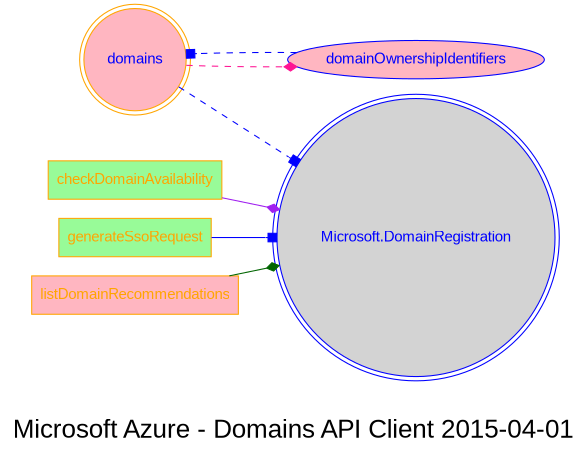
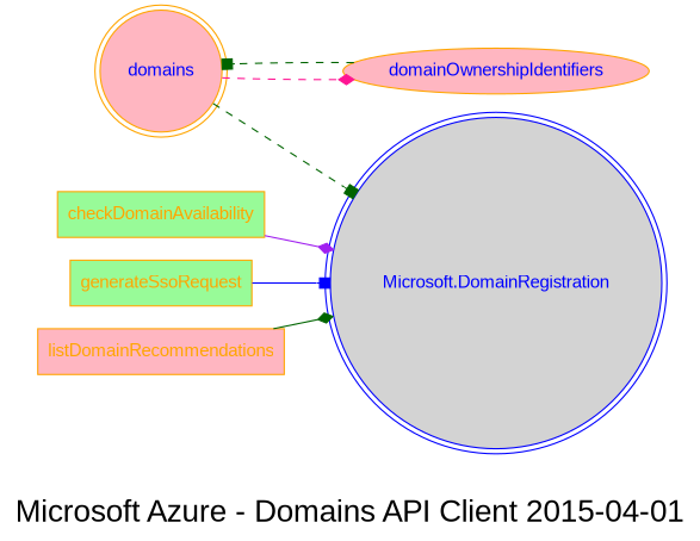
  digraph {
    fontname="Liberation Sans"
    fontsize=24
    label="Microsoft Azure - Domains API Client 2015-04-01"
    rankdir=LR
    splines=true
    node [color=orange fillcolor=lightpink fontcolor=blue fontname="Liberation Sans" shape=box style=filled]
    edge [arrowhead=box arrowtail=none color=blue fontcolor=orange fontname="Liberation Sans" style=dashed]
    domains [shape=doublecircle]
    "Microsoft.DomainRegistration" [color=blue fillcolor=lightgrey shape=doublecircle]
-   domainOwnershipIdentifiers [color=blue shape=ellipse]
+   domainOwnershipIdentifiers [shape=ellipse]
    checkDomainAvailability [fillcolor=palegreen fontcolor=orange]
    generateSsoRequest [fillcolor=palegreen fontcolor=orange]
    listDomainRecommendations [fontcolor=orange]
-   domains -> "Microsoft.DomainRegistration" [fontcolor=blue]
+   domains -> "Microsoft.DomainRegistration" [color=darkgreen fontcolor=blue]
    domains -> domainOwnershipIdentifiers [arrowhead=diamond color=deeppink fontcolor=grey]
-   domainOwnershipIdentifiers -> domains [fontcolor=blue]
+   domainOwnershipIdentifiers -> domains [color=darkgreen fontcolor=blue]
    checkDomainAvailability -> "Microsoft.DomainRegistration" [arrowhead=diamond color=purple style=solid]
    generateSsoRequest -> "Microsoft.DomainRegistration" [style=solid]
    listDomainRecommendations -> "Microsoft.DomainRegistration" [arrowhead=diamond color=darkgreen style=solid]
  }
